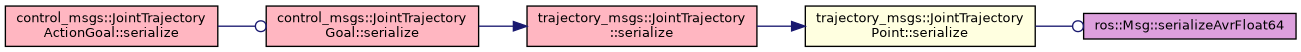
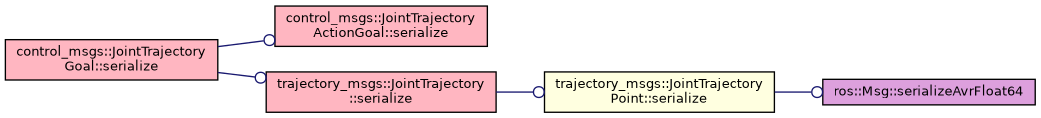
  digraph {
    rankdir=LR
    node [color=black fillcolor=lightpink fontname=Helvetica fontsize=10 shape=record style=filled]
    edge [arrowhead=odot color=midnightblue fontname=Helvetica fontsize=10 labelfontname=Helvetica labelfontsize=10 style=solid]
    n1 [fontcolor=black height=0.2 label="control_msgs::JointTrajectory\lActionGoal::serialize" width=0.4]
    n2 [height=0.2 label="control_msgs::JointTrajectory\lGoal::serialize" width=0.4]
    n3 [height=0.2 label="trajectory_msgs::JointTrajectory\l::serialize" width=0.4]
    n4 [fillcolor=lightyellow height=0.2 label="trajectory_msgs::JointTrajectory\lPoint::serialize" width=0.4]
    n5 [fillcolor=plum height=0.2 label="ros::Msg::serializeAvrFloat64" width=0.4]
-   n1 -> n2
-   n2 -> n3 [arrowhead=normal]
-   n3 -> n4 [arrowhead=normal]
+   n2 -> n1
+   n2 -> n3
+   n3 -> n4
    n4 -> n5
  }
